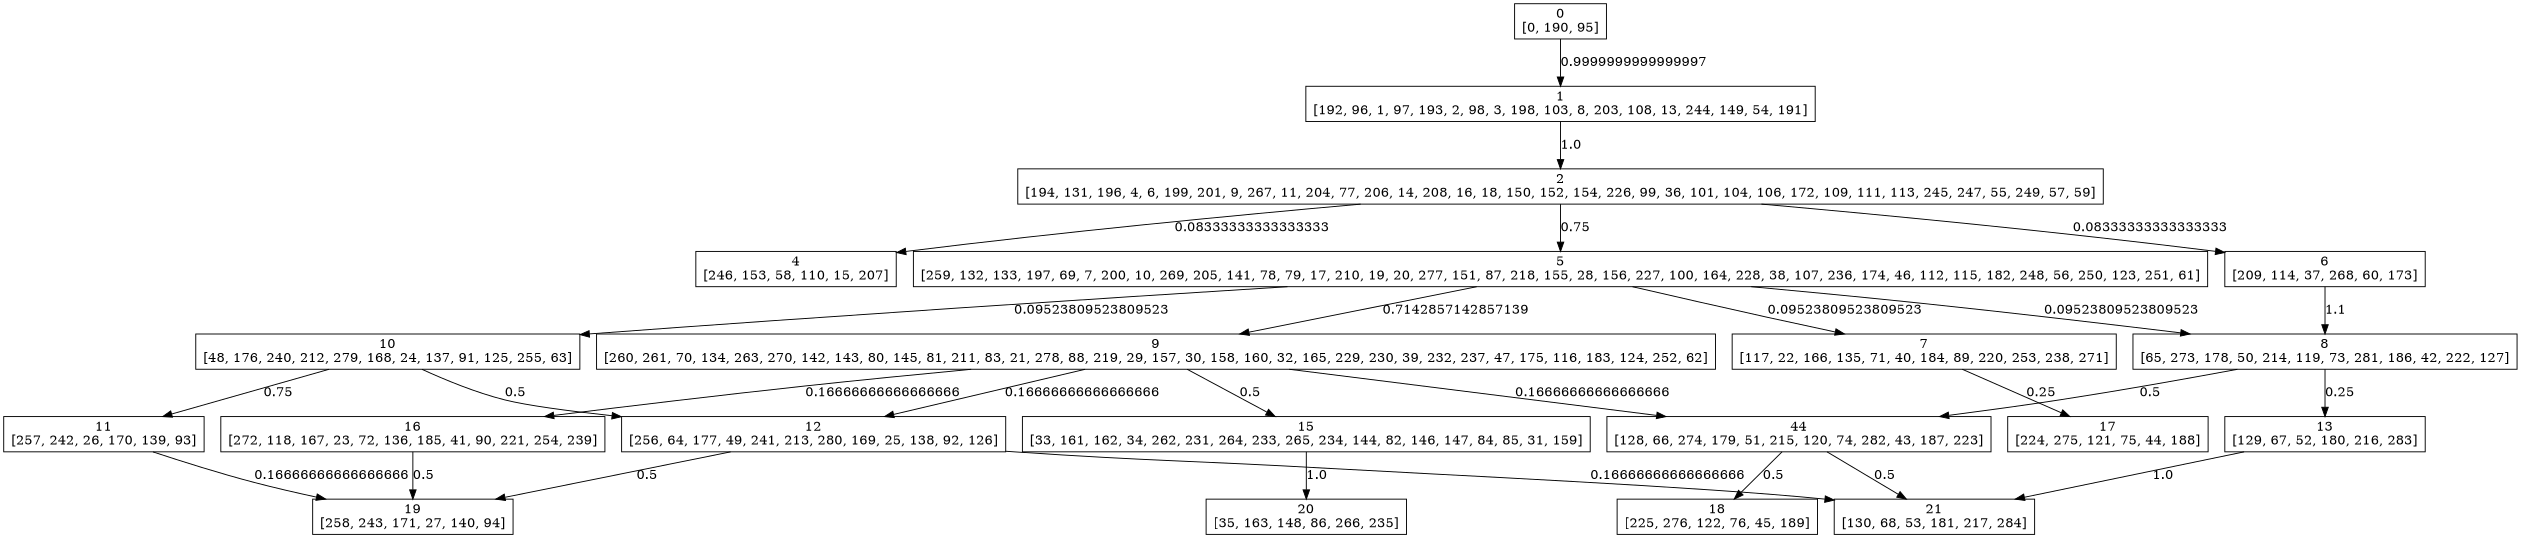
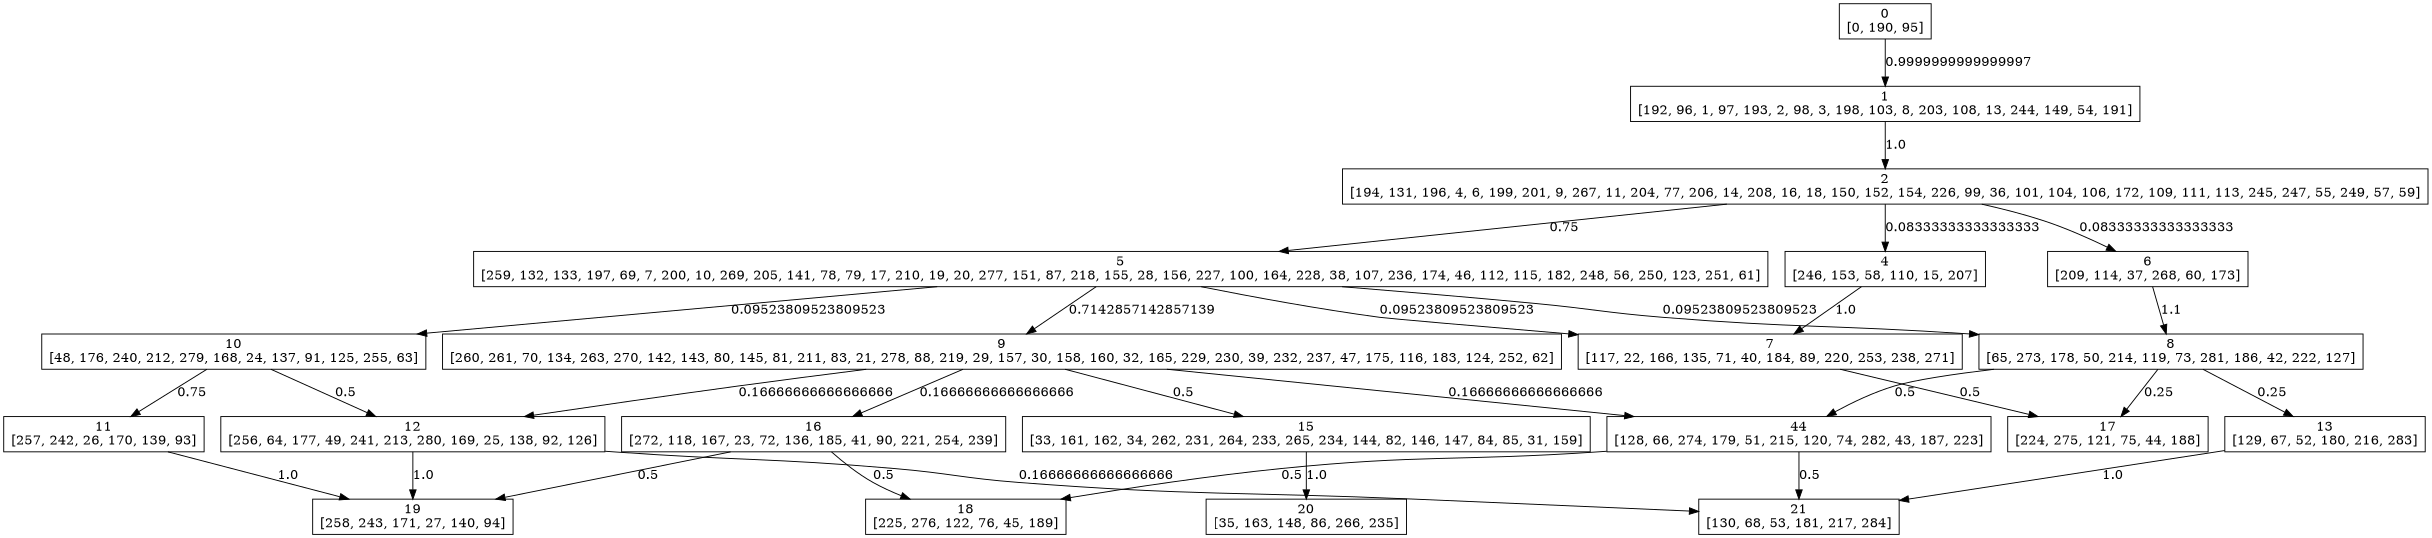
  digraph {
    node [shape=box]
    n1 [label="0\n[0, 190, 95]"]
    n2 [label="1\n[192, 96, 1, 97, 193, 2, 98, 3, 198, 103, 8, 203, 108, 13, 244, 149, 54, 191]"]
    n3 [label="2\n[194, 131, 196, 4, 6, 199, 201, 9, 267, 11, 204, 77, 206, 14, 208, 16, 18, 150, 152, 154, 226, 99, 36, 101, 104, 106, 172, 109, 111, 113, 245, 247, 55, 249, 57, 59]"]
    n4 [label="4\n[246, 153, 58, 110, 15, 207]"]
    n5 [label="5\n[259, 132, 133, 197, 69, 7, 200, 10, 269, 205, 141, 78, 79, 17, 210, 19, 20, 277, 151, 87, 218, 155, 28, 156, 227, 100, 164, 228, 38, 107, 236, 174, 46, 112, 115, 182, 248, 56, 250, 123, 251, 61]"]
    n6 [label="6\n[209, 114, 37, 268, 60, 173]"]
    n7 [label="7\n[117, 22, 166, 135, 71, 40, 184, 89, 220, 253, 238, 271]"]
    n8 [label="10\n[48, 176, 240, 212, 279, 168, 24, 137, 91, 125, 255, 63]"]
    n9 [label="8\n[65, 273, 178, 50, 214, 119, 73, 281, 186, 42, 222, 127]"]
    n10 [label="9\n[260, 261, 70, 134, 263, 270, 142, 143, 80, 145, 81, 211, 83, 21, 278, 88, 219, 29, 157, 30, 158, 160, 32, 165, 229, 230, 39, 232, 237, 47, 175, 116, 183, 124, 252, 62]"]
    n11 [label="11\n[257, 242, 26, 170, 139, 93]"]
    n12 [label="12\n[256, 64, 177, 49, 241, 213, 280, 169, 25, 138, 92, 126]"]
    n13 [label="17\n[224, 275, 121, 75, 44, 188]"]
    n14 [label="13\n[129, 67, 52, 180, 216, 283]"]
    n15 [label="44\n[128, 66, 274, 179, 51, 215, 120, 74, 282, 43, 187, 223]"]
    n16 [label="16\n[272, 118, 167, 23, 72, 136, 185, 41, 90, 221, 254, 239]"]
    n17 [label="15\n[33, 161, 162, 34, 262, 231, 264, 233, 265, 234, 144, 82, 146, 147, 84, 85, 31, 159]"]
    n18 [label="19\n[258, 243, 171, 27, 140, 94]"]
    n19 [label="21\n[130, 68, 53, 181, 217, 284]"]
    n20 [label="18\n[225, 276, 122, 76, 45, 189]"]
    n21 [label="20\n[35, 163, 148, 86, 266, 235]"]
    n1 -> n2 [label=0.9999999999999997]
    n2 -> n3 [label=1.0]
    n3 -> n4 [label=0.08333333333333333]
    n3 -> n5 [label=0.75]
    n3 -> n6 [label=0.08333333333333333]
+   n4 -> n7 [label=1.0]
    n5 -> n7 [label=0.09523809523809523]
    n5 -> n8 [label=0.09523809523809523]
    n5 -> n9 [label=0.09523809523809523]
    n5 -> n10 [label=0.7142857142857139]
    n6 -> n9 [label=1.1]
-   n7 -> n13 [label=0.25]
+   n7 -> n13 [label=0.5]
    n8 -> n11 [label=0.75]
    n8 -> n12 [label=0.5]
+   n9 -> n13 [label=0.25]
    n9 -> n14 [label=0.25]
    n9 -> n15 [label=0.5]
    n10 -> n12 [label=0.16666666666666666]
    n10 -> n15 [label=0.16666666666666666]
    n10 -> n16 [label=0.16666666666666666]
    n10 -> n17 [label=0.5]
-   n11 -> n18 [label=0.16666666666666666]
-   n12 -> n18 [label=0.5]
+   n11 -> n18 [label=1.0]
+   n12 -> n18 [label=1.0]
    n12 -> n19 [label=0.16666666666666666]
    n14 -> n19 [label=1.0]
    n15 -> n19 [label=0.5]
    n15 -> n20 [label=0.5]
    n16 -> n18 [label=0.5]
+   n16 -> n20 [label=0.5]
    n17 -> n21 [label=1.0]
  }
